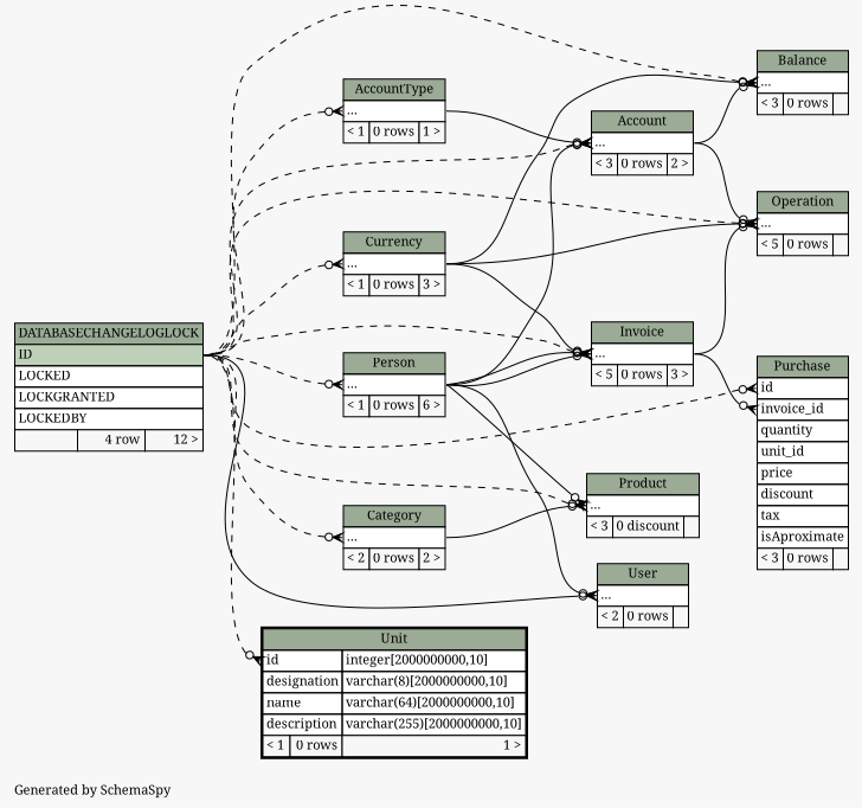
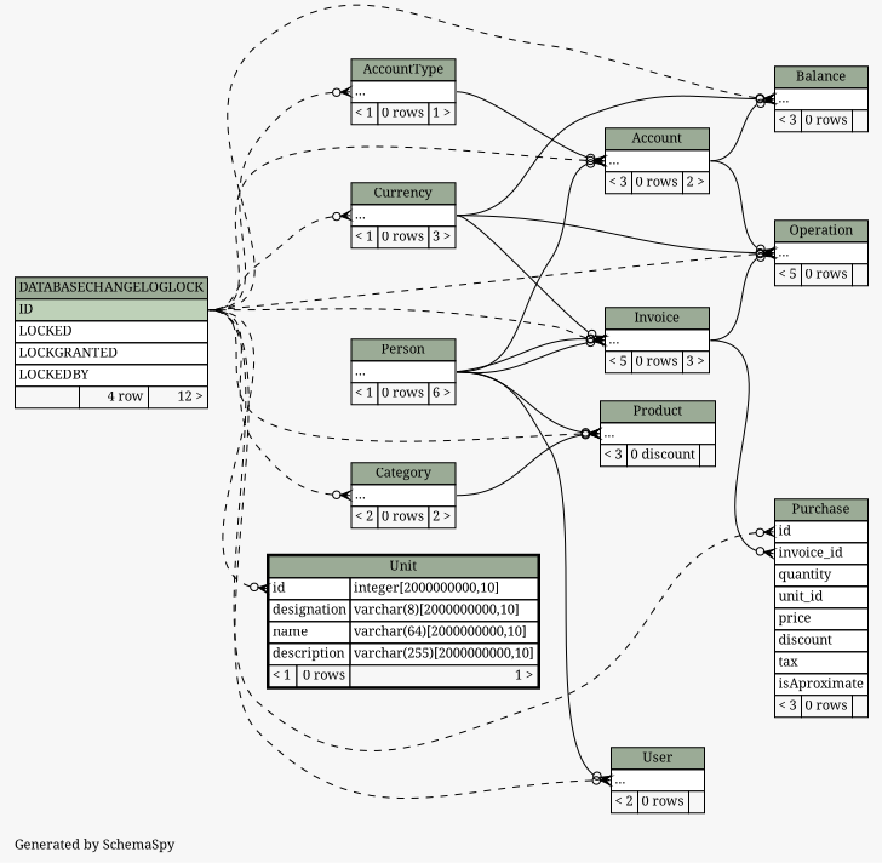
  digraph {
    bgcolor="#f7f7f7"
    fontname="Noto Serif"
    fontsize=11
    label="\nGenerated by SchemaSpy"
    labeljust=l
    nodesep=0.18
    rankdir=RL
    ranksep=0.46
    node [fontname="Noto Serif" fontsize=11 shape=plaintext]
    edge [arrowhead=none arrowsize=0.8 arrowtail=crowodot dir=back fontname="Noto Serif" headport="elipses:e" tailport="elipses:w"]
    n1 [label=<     <TABLE BORDER="0" CELLBORDER="1" CELLSPACING="0" BGCOLOR="#ffffff">       <TR><TD COLSPAN="3" BGCOLOR="#9bab96" ALIGN="CENTER">Account</TD></TR>       <TR><TD PORT="elipses" COLSPAN="3" ALIGN="LEFT">...</TD></TR>       <TR><TD ALIGN="LEFT" BGCOLOR="#f7f7f7">&lt; 3</TD><TD ALIGN="RIGHT" BGCOLOR="#f7f7f7">0 rows</TD><TD ALIGN="RIGHT" BGCOLOR="#f7f7f7">2 &gt;</TD></TR>     </TABLE>>]
    n2 [label=<     <TABLE BORDER="0" CELLBORDER="1" CELLSPACING="0" BGCOLOR="#ffffff">       <TR><TD COLSPAN="3" BGCOLOR="#9bab96" ALIGN="CENTER">DATABASECHANGELOGLOCK</TD></TR>       <TR><TD PORT="ID" COLSPAN="3" BGCOLOR="#bed1b8" ALIGN="LEFT">ID</TD></TR>       <TR><TD PORT="LOCKED" COLSPAN="3" ALIGN="LEFT">LOCKED</TD></TR>       <TR><TD PORT="LOCKGRANTED" COLSPAN="3" ALIGN="LEFT">LOCKGRANTED</TD></TR>       <TR><TD PORT="LOCKEDBY" COLSPAN="3" ALIGN="LEFT">LOCKEDBY</TD></TR>       <TR><TD ALIGN="LEFT" BGCOLOR="#f7f7f7">  </TD><TD ALIGN="RIGHT" BGCOLOR="#f7f7f7">4 row</TD><TD ALIGN="RIGHT" BGCOLOR="#f7f7f7">12 &gt;</TD></TR>     </TABLE>>]
    n3 [label=<     <TABLE BORDER="0" CELLBORDER="1" CELLSPACING="0" BGCOLOR="#ffffff">       <TR><TD COLSPAN="3" BGCOLOR="#9bab96" ALIGN="CENTER">Person</TD></TR>       <TR><TD PORT="elipses" COLSPAN="3" ALIGN="LEFT">...</TD></TR>       <TR><TD ALIGN="LEFT" BGCOLOR="#f7f7f7">&lt; 1</TD><TD ALIGN="RIGHT" BGCOLOR="#f7f7f7">0 rows</TD><TD ALIGN="RIGHT" BGCOLOR="#f7f7f7">6 &gt;</TD></TR>     </TABLE>>]
    n4 [label=<     <TABLE BORDER="0" CELLBORDER="1" CELLSPACING="0" BGCOLOR="#ffffff">       <TR><TD COLSPAN="3" BGCOLOR="#9bab96" ALIGN="CENTER">AccountType</TD></TR>       <TR><TD PORT="elipses" COLSPAN="3" ALIGN="LEFT">...</TD></TR>       <TR><TD ALIGN="LEFT" BGCOLOR="#f7f7f7">&lt; 1</TD><TD ALIGN="RIGHT" BGCOLOR="#f7f7f7">0 rows</TD><TD ALIGN="RIGHT" BGCOLOR="#f7f7f7">1 &gt;</TD></TR>     </TABLE>>]
    n5 [label=<     <TABLE BORDER="0" CELLBORDER="1" CELLSPACING="0" BGCOLOR="#ffffff">       <TR><TD COLSPAN="3" BGCOLOR="#9bab96" ALIGN="CENTER">Balance</TD></TR>       <TR><TD PORT="elipses" COLSPAN="3" ALIGN="LEFT">...</TD></TR>       <TR><TD ALIGN="LEFT" BGCOLOR="#f7f7f7">&lt; 3</TD><TD ALIGN="RIGHT" BGCOLOR="#f7f7f7">0 rows</TD><TD ALIGN="RIGHT" BGCOLOR="#f7f7f7">  </TD></TR>     </TABLE>>]
    n6 [label=<     <TABLE BORDER="0" CELLBORDER="1" CELLSPACING="0" BGCOLOR="#ffffff">       <TR><TD COLSPAN="3" BGCOLOR="#9bab96" ALIGN="CENTER">Currency</TD></TR>       <TR><TD PORT="elipses" COLSPAN="3" ALIGN="LEFT">...</TD></TR>       <TR><TD ALIGN="LEFT" BGCOLOR="#f7f7f7">&lt; 1</TD><TD ALIGN="RIGHT" BGCOLOR="#f7f7f7">0 rows</TD><TD ALIGN="RIGHT" BGCOLOR="#f7f7f7">3 &gt;</TD></TR>     </TABLE>>]
    n7 [label=<     <TABLE BORDER="0" CELLBORDER="1" CELLSPACING="0" BGCOLOR="#ffffff">       <TR><TD COLSPAN="3" BGCOLOR="#9bab96" ALIGN="CENTER">Category</TD></TR>       <TR><TD PORT="elipses" COLSPAN="3" ALIGN="LEFT">...</TD></TR>       <TR><TD ALIGN="LEFT" BGCOLOR="#f7f7f7">&lt; 2</TD><TD ALIGN="RIGHT" BGCOLOR="#f7f7f7">0 rows</TD><TD ALIGN="RIGHT" BGCOLOR="#f7f7f7">2 &gt;</TD></TR>     </TABLE>>]
    n8 [label=<     <TABLE BORDER="0" CELLBORDER="1" CELLSPACING="0" BGCOLOR="#ffffff">       <TR><TD COLSPAN="3" BGCOLOR="#9bab96" ALIGN="CENTER">Invoice</TD></TR>       <TR><TD PORT="elipses" COLSPAN="3" ALIGN="LEFT">...</TD></TR>       <TR><TD ALIGN="LEFT" BGCOLOR="#f7f7f7">&lt; 5</TD><TD ALIGN="RIGHT" BGCOLOR="#f7f7f7">0 rows</TD><TD ALIGN="RIGHT" BGCOLOR="#f7f7f7">3 &gt;</TD></TR>     </TABLE>>]
    n9 [label=<     <TABLE BORDER="0" CELLBORDER="1" CELLSPACING="0" BGCOLOR="#ffffff">       <TR><TD COLSPAN="3" BGCOLOR="#9bab96" ALIGN="CENTER">Operation</TD></TR>       <TR><TD PORT="elipses" COLSPAN="3" ALIGN="LEFT">...</TD></TR>       <TR><TD ALIGN="LEFT" BGCOLOR="#f7f7f7">&lt; 5</TD><TD ALIGN="RIGHT" BGCOLOR="#f7f7f7">0 rows</TD><TD ALIGN="RIGHT" BGCOLOR="#f7f7f7">  </TD></TR>     </TABLE>>]
    n10 [label=<     <TABLE BORDER="0" CELLBORDER="1" CELLSPACING="0" BGCOLOR="#ffffff">       <TR><TD COLSPAN="3" BGCOLOR="#9bab96" ALIGN="CENTER">Product</TD></TR>       <TR><TD PORT="elipses" COLSPAN="3" ALIGN="LEFT">...</TD></TR>       <TR><TD ALIGN="LEFT" BGCOLOR="#f7f7f7">&lt; 3</TD><TD ALIGN="RIGHT" BGCOLOR="#f7f7f7">0 discount</TD><TD ALIGN="RIGHT" BGCOLOR="#f7f7f7">  </TD></TR>     </TABLE>>]
    n11 [label=<     <TABLE BORDER="0" CELLBORDER="1" CELLSPACING="0" BGCOLOR="#ffffff">       <TR><TD COLSPAN="3" BGCOLOR="#9bab96" ALIGN="CENTER">Purchase</TD></TR>       <TR><TD PORT="id" COLSPAN="3" ALIGN="LEFT">id</TD></TR>       <TR><TD PORT="invoice_id" COLSPAN="3" ALIGN="LEFT">invoice_id</TD></TR>       <TR><TD PORT="quantity" COLSPAN="3" ALIGN="LEFT">quantity</TD></TR>       <TR><TD PORT="unit_id" COLSPAN="3" ALIGN="LEFT">unit_id</TD></TR>       <TR><TD PORT="price" COLSPAN="3" ALIGN="LEFT">price</TD></TR>       <TR><TD PORT="discount" COLSPAN="3" ALIGN="LEFT">discount</TD></TR>       <TR><TD PORT="tax" COLSPAN="3" ALIGN="LEFT">tax</TD></TR>       <TR><TD PORT="isAproximate" COLSPAN="3" ALIGN="LEFT">isAproximate</TD></TR>       <TR><TD ALIGN="LEFT" BGCOLOR="#f7f7f7">&lt; 3</TD><TD ALIGN="RIGHT" BGCOLOR="#f7f7f7">0 rows</TD><TD ALIGN="RIGHT" BGCOLOR="#f7f7f7">  </TD></TR>     </TABLE>>]
    n12 [label=<     <TABLE BORDER="2" CELLBORDER="1" CELLSPACING="0" BGCOLOR="#ffffff">       <TR><TD COLSPAN="3" BGCOLOR="#9bab96" ALIGN="CENTER">Unit</TD></TR>       <TR><TD PORT="id" COLSPAN="2" ALIGN="LEFT">id</TD><TD PORT="id.type" ALIGN="LEFT">integer[2000000000,10]</TD></TR>       <TR><TD PORT="designation" COLSPAN="2" ALIGN="LEFT">designation</TD><TD PORT="designation.type" ALIGN="LEFT">varchar(8)[2000000000,10]</TD></TR>       <TR><TD PORT="name" COLSPAN="2" ALIGN="LEFT">name</TD><TD PORT="name.type" ALIGN="LEFT">varchar(64)[2000000000,10]</TD></TR>       <TR><TD PORT="description" COLSPAN="2" ALIGN="LEFT">description</TD><TD PORT="description.type" ALIGN="LEFT">varchar(255)[2000000000,10]</TD></TR>       <TR><TD ALIGN="LEFT" BGCOLOR="#f7f7f7">&lt; 1</TD><TD ALIGN="RIGHT" BGCOLOR="#f7f7f7">0 rows</TD><TD ALIGN="RIGHT" BGCOLOR="#f7f7f7">1 &gt;</TD></TR>     </TABLE>>]
    n13 [label=<     <TABLE BORDER="0" CELLBORDER="1" CELLSPACING="0" BGCOLOR="#ffffff">       <TR><TD COLSPAN="3" BGCOLOR="#9bab96" ALIGN="CENTER">User</TD></TR>       <TR><TD PORT="elipses" COLSPAN="3" ALIGN="LEFT">...</TD></TR>       <TR><TD ALIGN="LEFT" BGCOLOR="#f7f7f7">&lt; 2</TD><TD ALIGN="RIGHT" BGCOLOR="#f7f7f7">0 rows</TD><TD ALIGN="RIGHT" BGCOLOR="#f7f7f7">  </TD></TR>     </TABLE>>]
    n1 -> n2 [headport="ID:e" style=dashed]
    n1 -> n3
    n1 -> n4
-   n3 -> n2 [headport="ID:e" style=dashed]
    n4 -> n2 [headport="ID:e" style=dashed]
    n5 -> n1
    n5 -> n2 [headport="ID:e" style=dashed]
    n5 -> n6
    n6 -> n2 [headport="ID:e" style=dashed]
    n7 -> n2 [headport="ID:e" style=dashed]
    n8 -> n2 [headport="ID:e" style=dashed]
    n8 -> n3
    n8 -> n3
    n8 -> n6
    n9 -> n1
    n9 -> n2 [headport="ID:e" style=dashed]
    n9 -> n6
    n9 -> n8
    n10 -> n2 [headport="ID:e" style=dashed]
    n10 -> n3
    n10 -> n7
    n11 -> n2 [headport="ID:e" style=dashed tailport="id:w"]
    n11 -> n8 [tailport="invoice_id:w"]
    n12 -> n2 [headport="ID:e" style=dashed tailport="id:w"]
-   n13 -> n2 [headport="ID:e" style=solid]
+   n13 -> n2 [headport="ID:e" style=dashed]
    n13 -> n3
  }
